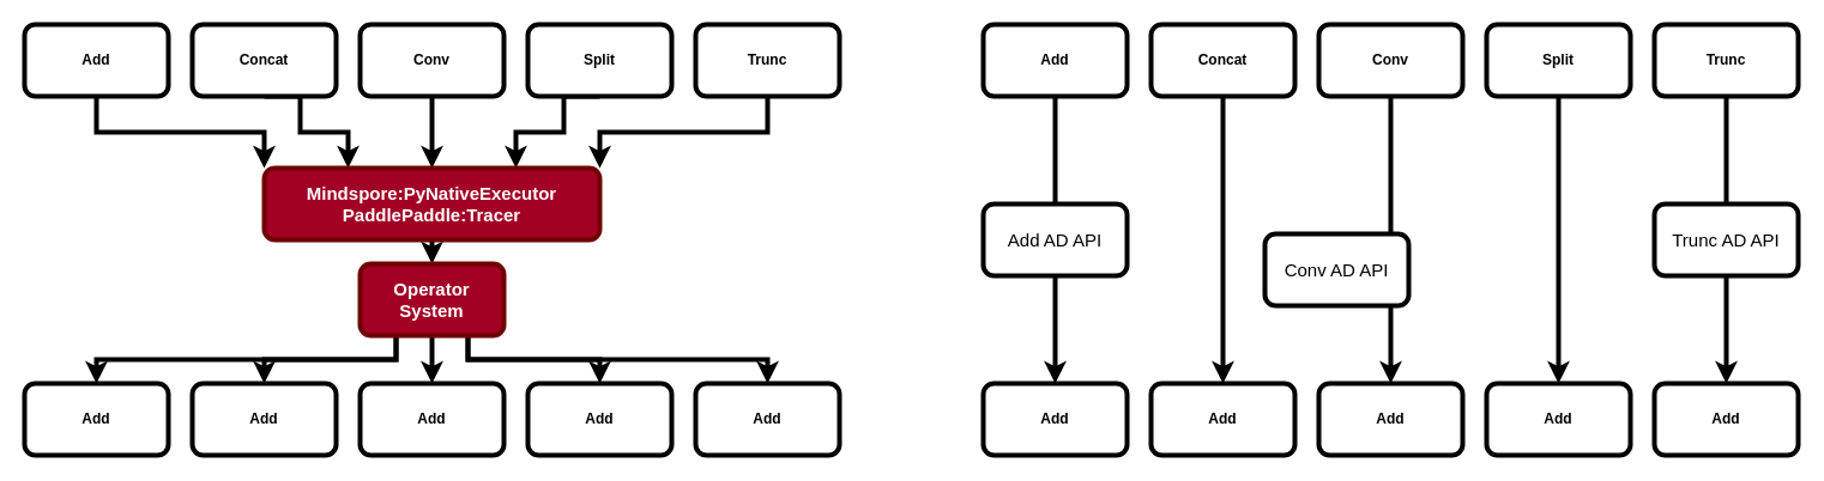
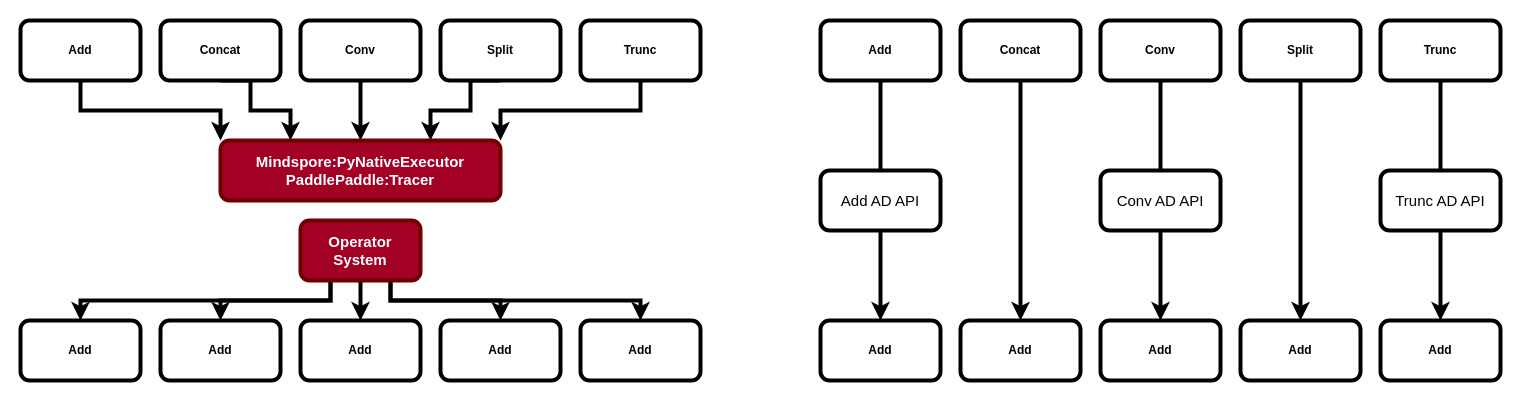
  <mxCell id="0" />
  <mxCell id="1" parent="0" />
  <mxCell id="2" style="edgeStyle=orthogonalEdgeStyle;rounded=0;orthogonalLoop=1;jettySize=auto;html=1;exitX=0.5;exitY=1;exitDx=0;exitDy=0;entryX=0;entryY=0;entryDx=0;entryDy=0;strokeWidth=4;fontStyle=1" edge="1" parent="1" source="3" target="18"><mxGeometry relative="1" as="geometry" /></mxCell>
  <mxCell id="3" value="Add" style="rounded=1;whiteSpace=wrap;html=1;strokeWidth=4;fontStyle=1" vertex="1" parent="1"><mxGeometry x="20" y="20" width="120" height="60" as="geometry" /></mxCell>
  <mxCell id="4" style="edgeStyle=orthogonalEdgeStyle;rounded=0;orthogonalLoop=1;jettySize=auto;html=1;exitX=0.5;exitY=1;exitDx=0;exitDy=0;entryX=1;entryY=0;entryDx=0;entryDy=0;strokeWidth=4;fontStyle=1" edge="1" parent="1" source="5" target="18"><mxGeometry relative="1" as="geometry" /></mxCell>
  <mxCell id="5" value="Trunc" style="rounded=1;whiteSpace=wrap;html=1;strokeWidth=4;fontStyle=1" vertex="1" parent="1"><mxGeometry x="580" y="20" width="120" height="60" as="geometry" /></mxCell>
  <mxCell id="6" style="edgeStyle=orthogonalEdgeStyle;rounded=0;orthogonalLoop=1;jettySize=auto;html=1;exitX=0.5;exitY=1;exitDx=0;exitDy=0;entryX=0.75;entryY=0;entryDx=0;entryDy=0;strokeWidth=4;fontStyle=1" edge="1" parent="1" source="7" target="18"><mxGeometry relative="1" as="geometry"><Array as="points"><mxPoint x="470" y="80" /><mxPoint x="470" y="110" /><mxPoint x="430" y="110" /></Array></mxGeometry></mxCell>
  <mxCell id="7" value="Split" style="rounded=1;whiteSpace=wrap;html=1;strokeWidth=4;fontStyle=1" vertex="1" parent="1"><mxGeometry x="440" y="20" width="120" height="60" as="geometry" /></mxCell>
  <mxCell id="8" style="edgeStyle=orthogonalEdgeStyle;rounded=0;orthogonalLoop=1;jettySize=auto;html=1;exitX=0.5;exitY=1;exitDx=0;exitDy=0;entryX=0.5;entryY=0;entryDx=0;entryDy=0;strokeWidth=4;fontStyle=1" edge="1" parent="1" source="9" target="18"><mxGeometry relative="1" as="geometry" /></mxCell>
  <mxCell id="9" value="Conv" style="rounded=1;whiteSpace=wrap;html=1;strokeWidth=4;fontStyle=1" vertex="1" parent="1"><mxGeometry x="300" y="20" width="120" height="60" as="geometry" /></mxCell>
  <mxCell id="10" style="edgeStyle=orthogonalEdgeStyle;rounded=0;orthogonalLoop=1;jettySize=auto;html=1;exitX=0.5;exitY=1;exitDx=0;exitDy=0;entryX=0.25;entryY=0;entryDx=0;entryDy=0;strokeWidth=4;fontStyle=1" edge="1" parent="1" source="11" target="18"><mxGeometry relative="1" as="geometry"><Array as="points"><mxPoint x="250" y="80" /><mxPoint x="250" y="110" /><mxPoint x="290" y="110" /></Array></mxGeometry></mxCell>
  <mxCell id="11" value="Concat" style="rounded=1;whiteSpace=wrap;html=1;strokeWidth=4;fontStyle=1" vertex="1" parent="1"><mxGeometry x="160" y="20" width="120" height="60" as="geometry" /></mxCell>
  <mxCell id="12" value="Add" style="rounded=1;whiteSpace=wrap;html=1;strokeWidth=4;fontStyle=1" vertex="1" parent="1"><mxGeometry x="300" y="320" width="120" height="60" as="geometry" /></mxCell>
  <mxCell id="13" value="Add" style="rounded=1;whiteSpace=wrap;html=1;strokeWidth=4;fontStyle=1" vertex="1" parent="1"><mxGeometry x="20" y="320" width="120" height="60" as="geometry" /></mxCell>
  <mxCell id="14" value="Add" style="rounded=1;whiteSpace=wrap;html=1;strokeWidth=4;fontStyle=1" vertex="1" parent="1"><mxGeometry x="580" y="320" width="120" height="60" as="geometry" /></mxCell>
  <mxCell id="15" value="Add" style="rounded=1;whiteSpace=wrap;html=1;strokeWidth=4;fontStyle=1" vertex="1" parent="1"><mxGeometry x="440" y="320" width="120" height="60" as="geometry" /></mxCell>
  <mxCell id="16" value="Add" style="rounded=1;whiteSpace=wrap;html=1;strokeWidth=4;fontStyle=1" vertex="1" parent="1"><mxGeometry x="160" y="320" width="120" height="60" as="geometry" /></mxCell>
- <mxCell id="17" style="edgeStyle=orthogonalEdgeStyle;rounded=0;orthogonalLoop=1;jettySize=auto;html=1;exitX=0.5;exitY=1;exitDx=0;exitDy=0;entryX=0.5;entryY=0;entryDx=0;entryDy=0;strokeWidth=4;fontStyle=1" edge="1" parent="1" source="18" target="24"><mxGeometry relative="1" as="geometry" /></mxCell>
  <mxCell id="18" value="Mindspore:PyNativeExecutor&lt;br style=&quot;font-size: 15px;&quot;&gt;PaddlePaddle:Tracer" style="rounded=1;whiteSpace=wrap;html=1;fillColor=#a20025;fontColor=#ffffff;strokeColor=#6F0000;fontStyle=1;fontSize=15;strokeWidth=4;" vertex="1" parent="1"><mxGeometry x="220" y="140" width="280" height="60" as="geometry" /></mxCell>
  <mxCell id="19" style="edgeStyle=orthogonalEdgeStyle;rounded=0;orthogonalLoop=1;jettySize=auto;html=1;exitX=0.25;exitY=1;exitDx=0;exitDy=0;entryX=0.5;entryY=0;entryDx=0;entryDy=0;strokeWidth=4;fontStyle=1" edge="1" parent="1" source="24" target="13"><mxGeometry relative="1" as="geometry" /></mxCell>
  <mxCell id="20" style="edgeStyle=orthogonalEdgeStyle;rounded=0;orthogonalLoop=1;jettySize=auto;html=1;exitX=0.25;exitY=1;exitDx=0;exitDy=0;strokeWidth=4;fontStyle=1" edge="1" parent="1" source="24" target="16"><mxGeometry relative="1" as="geometry" /></mxCell>
  <mxCell id="21" style="edgeStyle=orthogonalEdgeStyle;rounded=0;orthogonalLoop=1;jettySize=auto;html=1;exitX=0.5;exitY=1;exitDx=0;exitDy=0;entryX=0.5;entryY=0;entryDx=0;entryDy=0;strokeWidth=4;fontStyle=1" edge="1" parent="1" source="24" target="12"><mxGeometry relative="1" as="geometry" /></mxCell>
  <mxCell id="22" style="edgeStyle=orthogonalEdgeStyle;rounded=0;orthogonalLoop=1;jettySize=auto;html=1;exitX=0.75;exitY=1;exitDx=0;exitDy=0;strokeWidth=4;fontStyle=1" edge="1" parent="1" source="24" target="15"><mxGeometry relative="1" as="geometry" /></mxCell>
  <mxCell id="23" style="edgeStyle=orthogonalEdgeStyle;rounded=0;orthogonalLoop=1;jettySize=auto;html=1;exitX=0.75;exitY=1;exitDx=0;exitDy=0;entryX=0.5;entryY=0;entryDx=0;entryDy=0;strokeWidth=4;fontStyle=1" edge="1" parent="1" source="24" target="14"><mxGeometry relative="1" as="geometry" /></mxCell>
  <mxCell id="24" value="Operator System" style="rounded=1;whiteSpace=wrap;html=1;fillColor=#a20025;fontColor=#ffffff;strokeColor=#6F0000;fontStyle=1;fontSize=15;strokeWidth=4;" vertex="1" parent="1"><mxGeometry x="300" y="220" width="120" height="60" as="geometry" /></mxCell>
  <mxCell id="25" style="edgeStyle=orthogonalEdgeStyle;rounded=0;orthogonalLoop=1;jettySize=auto;html=1;exitX=0.5;exitY=1;exitDx=0;exitDy=0;entryX=0.5;entryY=0;entryDx=0;entryDy=0;strokeWidth=4;fontStyle=1" edge="1" parent="1" source="27" target="37"><mxGeometry relative="1" as="geometry"><mxPoint x="1020" y="140" as="targetPoint" /></mxGeometry></mxCell>
  <mxCell id="26" value="&lt;span style=&quot;color: rgba(0, 0, 0, 0); font-family: monospace; font-size: 0px; text-align: start; background-color: rgb(248, 249, 250);&quot;&gt;%3CmxGraphModel%3E%3Croot%3E%3CmxCell%20id%3D%220%22%2F%3E%3CmxCell%20id%3D%221%22%20parent%3D%220%22%2F%3E%3CmxCell%20id%3D%222%22%20value%3D%22Phi%20%26amp%3Bamp%3B%26amp%3Bamp%3B%20AD%20API%20System%22%20style%3D%22edgeLabel%3Bhtml%3D1%3Balign%3Dcenter%3BverticalAlign%3Dmiddle%3Bresizable%3D0%3Bpoints%3D%5B%5D%3BfontSize%3D15%3B%22%20vertex%3D%221%22%20connectable%3D%220%22%20parent%3D%221%22%3E%3CmxGeometry%20x%3D%221090%22%20y%3D%22290%22%20as%3D%22geometry%22%3E%3CmxPoint%20x%3D%228%22%20y%3D%22-6%22%20as%3D%22offset%22%2F%3E%3C%2FmxGeometry%3E%3C%2FmxCell%3E%3C%2Froot%3E%3C%2FmxGraphModel%3E&lt;/span&gt;" style="edgeLabel;html=1;align=center;verticalAlign=middle;resizable=0;points=[];fontSize=15;" vertex="1" connectable="0" parent="25"><mxGeometry x="-0.233" y="-2" relative="1" as="geometry"><mxPoint as="offset" /></mxGeometry></mxCell>
  <mxCell id="27" value="Add" style="rounded=1;whiteSpace=wrap;html=1;strokeWidth=4;fontStyle=1" vertex="1" parent="1"><mxGeometry x="820" y="20" width="120" height="60" as="geometry" /></mxCell>
  <mxCell id="28" style="edgeStyle=orthogonalEdgeStyle;rounded=0;orthogonalLoop=1;jettySize=auto;html=1;exitX=0.5;exitY=1;exitDx=0;exitDy=0;entryX=0.5;entryY=0;entryDx=0;entryDy=0;strokeWidth=4;fontStyle=1" edge="1" parent="1" source="29" target="38"><mxGeometry relative="1" as="geometry"><mxPoint x="1300" y="140" as="targetPoint" /></mxGeometry></mxCell>
  <mxCell id="29" value="Trunc" style="rounded=1;whiteSpace=wrap;html=1;strokeWidth=4;fontStyle=1" vertex="1" parent="1"><mxGeometry x="1380" y="20" width="120" height="60" as="geometry" /></mxCell>
  <mxCell id="30" style="edgeStyle=orthogonalEdgeStyle;rounded=0;orthogonalLoop=1;jettySize=auto;html=1;exitX=0.5;exitY=1;exitDx=0;exitDy=0;entryX=0.5;entryY=0;entryDx=0;entryDy=0;strokeWidth=4;fontStyle=1" edge="1" parent="1" source="31" target="39"><mxGeometry relative="1" as="geometry"><Array as="points"><mxPoint x="1300" y="100" /><mxPoint x="1300" y="100" /></Array><mxPoint x="1230" y="140" as="targetPoint" /></mxGeometry></mxCell>
  <mxCell id="31" value="Split" style="rounded=1;whiteSpace=wrap;html=1;strokeWidth=4;fontStyle=1" vertex="1" parent="1"><mxGeometry x="1240" y="20" width="120" height="60" as="geometry" /></mxCell>
  <mxCell id="32" style="edgeStyle=orthogonalEdgeStyle;rounded=0;orthogonalLoop=1;jettySize=auto;html=1;exitX=0.5;exitY=1;exitDx=0;exitDy=0;entryX=0.5;entryY=0;entryDx=0;entryDy=0;strokeWidth=4;fontStyle=1" edge="1" parent="1" source="33" target="36"><mxGeometry relative="1" as="geometry"><mxPoint x="1160" y="140" as="targetPoint" /></mxGeometry></mxCell>
  <mxCell id="33" value="Conv" style="rounded=1;whiteSpace=wrap;html=1;strokeWidth=4;fontStyle=1" vertex="1" parent="1"><mxGeometry x="1100" y="20" width="120" height="60" as="geometry" /></mxCell>
  <mxCell id="34" style="edgeStyle=orthogonalEdgeStyle;rounded=0;orthogonalLoop=1;jettySize=auto;html=1;exitX=0.5;exitY=1;exitDx=0;exitDy=0;entryX=0.5;entryY=0;entryDx=0;entryDy=0;strokeWidth=4;fontStyle=1" edge="1" parent="1" source="35" target="40"><mxGeometry relative="1" as="geometry"><Array as="points"><mxPoint x="1020" y="100" /><mxPoint x="1020" y="100" /></Array><mxPoint x="1090" y="140" as="targetPoint" /></mxGeometry></mxCell>
  <mxCell id="35" value="Concat" style="rounded=1;whiteSpace=wrap;html=1;strokeWidth=4;fontStyle=1" vertex="1" parent="1"><mxGeometry x="960" y="20" width="120" height="60" as="geometry" /></mxCell>
  <mxCell id="36" value="Add" style="rounded=1;whiteSpace=wrap;html=1;strokeWidth=4;fontStyle=1" vertex="1" parent="1"><mxGeometry x="1100" y="320" width="120" height="60" as="geometry" /></mxCell>
  <mxCell id="37" value="Add" style="rounded=1;whiteSpace=wrap;html=1;strokeWidth=4;fontStyle=1" vertex="1" parent="1"><mxGeometry x="820" y="320" width="120" height="60" as="geometry" /></mxCell>
  <mxCell id="38" value="Add" style="rounded=1;whiteSpace=wrap;html=1;strokeWidth=4;fontStyle=1" vertex="1" parent="1"><mxGeometry x="1380" y="320" width="120" height="60" as="geometry" /></mxCell>
  <mxCell id="39" value="Add" style="rounded=1;whiteSpace=wrap;html=1;strokeWidth=4;fontStyle=1" vertex="1" parent="1"><mxGeometry x="1240" y="320" width="120" height="60" as="geometry" /></mxCell>
  <mxCell id="40" value="Add" style="rounded=1;whiteSpace=wrap;html=1;strokeWidth=4;fontStyle=1" vertex="1" parent="1"><mxGeometry x="960" y="320" width="120" height="60" as="geometry" /></mxCell>
  <mxCell id="41" value="Add AD API" style="rounded=1;whiteSpace=wrap;html=1;fontSize=15;strokeWidth=4;" vertex="1" parent="1"><mxGeometry x="820" y="170" width="120" height="60" as="geometry" /></mxCell>
- <mxCell id="42" value="Conv AD API" style="rounded=1;whiteSpace=wrap;html=1;fontSize=15;strokeWidth=4;" vertex="1" parent="1"><mxGeometry x="1055" y="195" width="120" height="60" as="geometry" /></mxCell>
+ <mxCell id="42" value="Conv AD API" style="rounded=1;whiteSpace=wrap;html=1;fontSize=15;strokeWidth=4;" vertex="1" parent="1"><mxGeometry x="1100" y="170" width="120" height="60" as="geometry" /></mxCell>
  <mxCell id="43" value="Trunc AD API" style="rounded=1;whiteSpace=wrap;html=1;fontSize=15;strokeWidth=4;" vertex="1" parent="1"><mxGeometry x="1380" y="170" width="120" height="60" as="geometry" /></mxCell>
